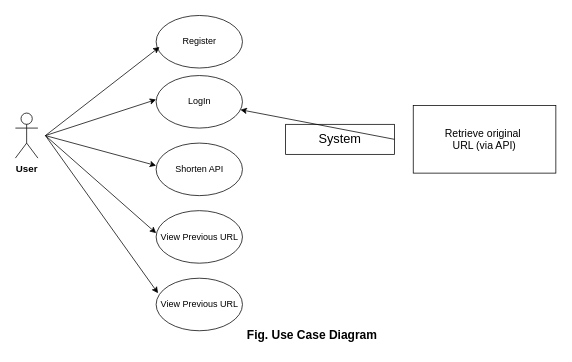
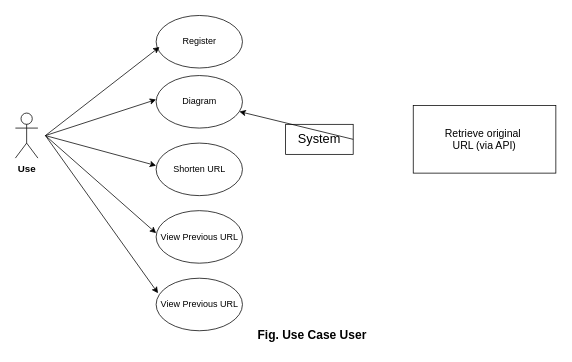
  <mxCell id="0" />
  <mxCell id="1" parent="0" />
- <mxCell id="2" value="&lt;font style=&quot;font-size: 13px; color: light-dark(rgb(0, 0, 0), rgb(0, 0, 0));&quot;&gt;&lt;b&gt;User&lt;/b&gt;&lt;/font&gt;" style="shape=umlActor;verticalLabelPosition=bottom;verticalAlign=top;html=1;outlineConnect=0;" vertex="1" parent="1"><mxGeometry x="20" y="150" width="30" height="60" as="geometry" /></mxCell>
+ <mxCell id="2" value="&lt;font style=&quot;font-size: 13px; color: light-dark(rgb(0, 0, 0), rgb(0, 0, 0));&quot;&gt;&lt;b&gt;Use&lt;/b&gt;&lt;/font&gt;" style="shape=umlActor;verticalLabelPosition=bottom;verticalAlign=top;html=1;outlineConnect=0;" vertex="1" parent="1"><mxGeometry x="20" y="150" width="30" height="60" as="geometry" /></mxCell>
  <mxCell id="3" value="&lt;font style=&quot;color: light-dark(rgb(0, 0, 0), rgb(0, 0, 0));&quot;&gt;Register&lt;/font&gt;" style="ellipse;whiteSpace=wrap;html=1;strokeColor=light-dark(#000000,#F7EDFF);fillColor=light-dark(#FFFFFF,#FFFFFF);" vertex="1" parent="1"><mxGeometry x="207.5" y="20" width="115" height="70" as="geometry" /></mxCell>
- <mxCell id="4" value="&lt;font style=&quot;color: light-dark(rgb(0, 0, 0), rgb(0, 0, 0));&quot;&gt;LogIn&lt;/font&gt;" style="ellipse;whiteSpace=wrap;html=1;fillColor=light-dark(#FFFFFF,#FFFFFF);" vertex="1" parent="1"><mxGeometry x="207.5" y="100" width="115" height="70" as="geometry" /></mxCell>
- <mxCell id="5" value="&lt;font style=&quot;color: light-dark(rgb(0, 0, 0), rgb(0, 0, 0));&quot;&gt;Shorten API&lt;/font&gt;" style="ellipse;whiteSpace=wrap;html=1;fillColor=light-dark(#FFFFFF,#FFFFFF);" vertex="1" parent="1"><mxGeometry x="207.5" y="190" width="115" height="70" as="geometry" /></mxCell>
+ <mxCell id="4" value="&lt;font style=&quot;color: light-dark(rgb(0, 0, 0), rgb(0, 0, 0));&quot;&gt;Diagram&lt;/font&gt;" style="ellipse;whiteSpace=wrap;html=1;fillColor=light-dark(#FFFFFF,#FFFFFF);" vertex="1" parent="1"><mxGeometry x="207.5" y="100" width="115" height="70" as="geometry" /></mxCell>
+ <mxCell id="5" value="&lt;font style=&quot;color: light-dark(rgb(0, 0, 0), rgb(0, 0, 0));&quot;&gt;Shorten URL&lt;/font&gt;" style="ellipse;whiteSpace=wrap;html=1;fillColor=light-dark(#FFFFFF,#FFFFFF);" vertex="1" parent="1"><mxGeometry x="207.5" y="190" width="115" height="70" as="geometry" /></mxCell>
  <mxCell id="6" value="&lt;font style=&quot;color: light-dark(rgb(0, 0, 0), rgb(0, 0, 0));&quot;&gt;View Previous URL&lt;/font&gt;" style="ellipse;whiteSpace=wrap;html=1;fillColor=light-dark(#FFFFFF,#FFFFFF);" vertex="1" parent="1"><mxGeometry x="207.5" y="280" width="115" height="70" as="geometry" /></mxCell>
  <mxCell id="7" value="" style="endArrow=classic;html=1;rounded=0;entryX=0.039;entryY=0.6;entryDx=0;entryDy=0;entryPerimeter=0;strokeColor=light-dark(#000000,#000000);" edge="1" parent="1" target="3"><mxGeometry width="50" height="50" relative="1" as="geometry"><mxPoint x="60" y="180" as="sourcePoint" /><mxPoint x="110" y="130" as="targetPoint" /></mxGeometry></mxCell>
  <mxCell id="8" value="" style="endArrow=classic;html=1;rounded=0;entryX=0.039;entryY=0.6;entryDx=0;entryDy=0;entryPerimeter=0;strokeColor=light-dark(#000000,#000000);" edge="1" parent="1"><mxGeometry width="50" height="50" relative="1" as="geometry"><mxPoint x="60" y="180" as="sourcePoint" /><mxPoint x="207.5" y="310" as="targetPoint" /></mxGeometry></mxCell>
  <mxCell id="9" value="" style="endArrow=classic;html=1;rounded=0;entryX=0.039;entryY=0.6;entryDx=0;entryDy=0;entryPerimeter=0;strokeColor=light-dark(#000000,#000000);" edge="1" parent="1"><mxGeometry width="50" height="50" relative="1" as="geometry"><mxPoint x="60" y="180" as="sourcePoint" /><mxPoint x="207.5" y="220" as="targetPoint" /></mxGeometry></mxCell>
  <mxCell id="10" value="" style="endArrow=classic;html=1;rounded=0;entryX=0.039;entryY=0.6;entryDx=0;entryDy=0;entryPerimeter=0;strokeColor=light-dark(#000000,#000000);" edge="1" parent="1"><mxGeometry width="50" height="50" relative="1" as="geometry"><mxPoint x="60" y="180" as="sourcePoint" /><mxPoint x="207.5" y="132" as="targetPoint" /></mxGeometry></mxCell>
- <mxCell id="11" value="&lt;font style=&quot;color: light-dark(rgb(0, 0, 0), rgb(0, 0, 0)); font-size: 16px;&quot;&gt;&lt;b&gt;Fig. Use Case Diagram&lt;/b&gt;&lt;/font&gt;" style="text;html=1;align=center;verticalAlign=middle;resizable=0;points=[];autosize=1;strokeColor=none;fillColor=none;" vertex="1" parent="1"><mxGeometry x="315" y="430" width="200" height="30" as="geometry" /></mxCell>
+ <mxCell id="11" value="&lt;font style=&quot;color: light-dark(rgb(0, 0, 0), rgb(0, 0, 0)); font-size: 16px;&quot;&gt;&lt;b&gt;Fig. Use Case User&lt;/b&gt;&lt;/font&gt;" style="text;html=1;align=center;verticalAlign=middle;resizable=0;points=[];autosize=1;strokeColor=none;fillColor=none;" vertex="1" parent="1"><mxGeometry x="315" y="430" width="200" height="30" as="geometry" /></mxCell>
  <mxCell id="12" value="&lt;font style=&quot;color: light-dark(rgb(0, 0, 0), rgb(0, 0, 0));&quot;&gt;View Previous URL&lt;/font&gt;" style="ellipse;whiteSpace=wrap;html=1;fillColor=light-dark(#FFFFFF,#FFFFFF);" vertex="1" parent="1"><mxGeometry x="207.5" y="370" width="115" height="70" as="geometry" /></mxCell>
  <mxCell id="13" value="" style="endArrow=classic;html=1;rounded=0;entryX=0.022;entryY=0.286;entryDx=0;entryDy=0;entryPerimeter=0;strokeColor=light-dark(#000000,#000000);" edge="1" parent="1" target="12"><mxGeometry width="50" height="50" relative="1" as="geometry"><mxPoint x="60" y="180" as="sourcePoint" /><mxPoint x="197.5" y="350" as="targetPoint" /></mxGeometry></mxCell>
- <mxCell id="14" value="&lt;font style=&quot;font-size: 17px; color: light-dark(rgb(0, 0, 0), rgb(0, 0, 0));&quot;&gt;System&lt;/font&gt;" style="rounded=0;whiteSpace=wrap;html=1;fillColor=light-dark(#FFFFFF,#FFFFFF);" vertex="1" parent="1"><mxGeometry x="380" y="165" width="145" height="40" as="geometry" /></mxCell>
+ <mxCell id="14" value="&lt;font style=&quot;font-size: 17px; color: light-dark(rgb(0, 0, 0), rgb(0, 0, 0));&quot;&gt;System&lt;/font&gt;" style="rounded=0;whiteSpace=wrap;html=1;fillColor=light-dark(#FFFFFF,#FFFFFF);" vertex="1" parent="1"><mxGeometry x="380" y="165" width="90" height="40" as="geometry" /></mxCell>
  <mxCell id="15" value="&lt;font style=&quot;color: light-dark(rgb(0, 0, 0), rgb(0, 0, 0)); font-size: 14px;&quot;&gt;Retrieve original&amp;nbsp;&lt;/font&gt;&lt;div&gt;&lt;font style=&quot;color: light-dark(rgb(0, 0, 0), rgb(0, 0, 0)); font-size: 14px;&quot;&gt;URL (via API)&lt;/font&gt;&lt;/div&gt;" style="whiteSpace=wrap;html=1;fillColor=light-dark(#FFFFFF,#FFFFFF);rounded=0;" vertex="1" parent="1"><mxGeometry x="550" y="140" width="190" height="90" as="geometry" /></mxCell>
  <mxCell id="16" value="" style="endArrow=classic;html=1;rounded=0;exitX=1;exitY=0.5;exitDx=0;exitDy=0;strokeColor=light-dark(#000000,#000000);" edge="1" parent="1" source="14" target="4"><mxGeometry width="50" height="50" relative="1" as="geometry"><mxPoint x="460" y="250" as="sourcePoint" /><mxPoint x="540" y="190" as="targetPoint" /></mxGeometry></mxCell>
